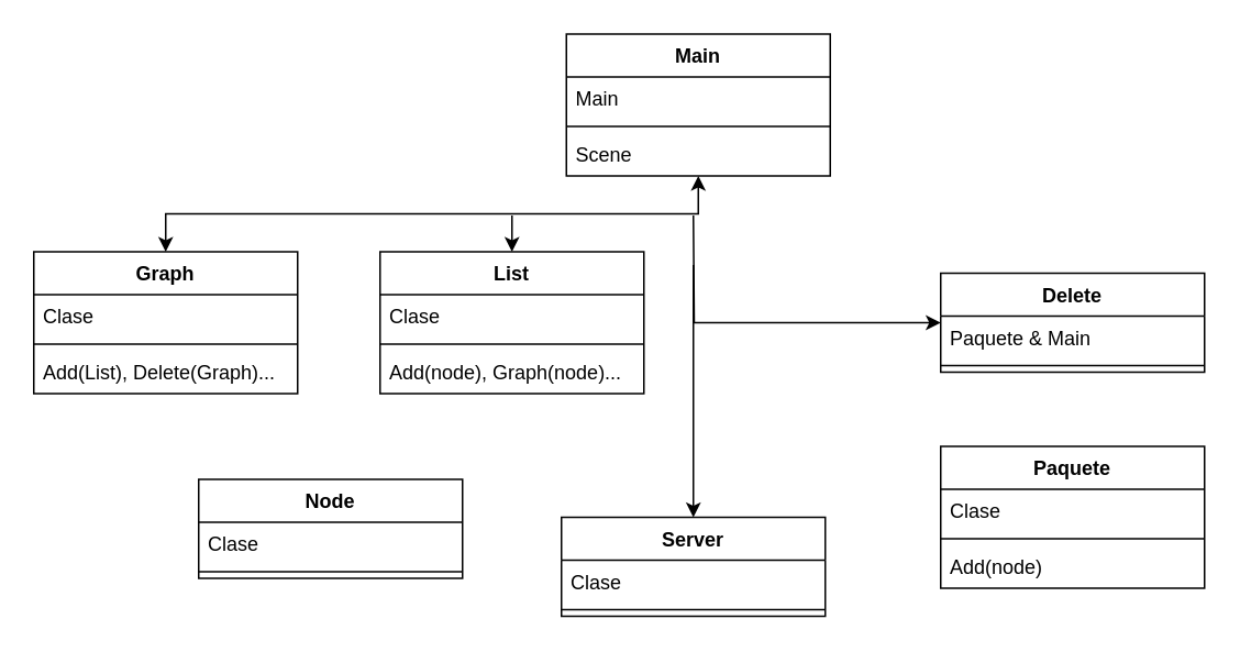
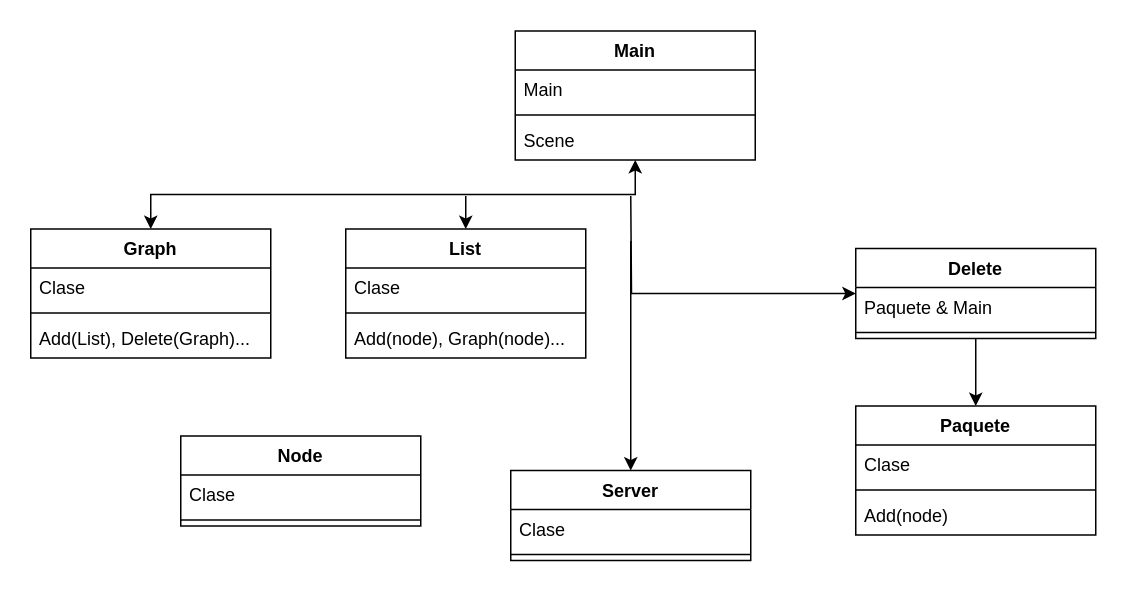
  <mxCell id="0" />
  <mxCell id="1" parent="0" />
  <mxCell id="2" value="Graph" style="swimlane;fontStyle=1;align=center;verticalAlign=top;childLayout=stackLayout;horizontal=1;startSize=26;horizontalStack=0;resizeParent=1;resizeParentMax=0;resizeLast=0;collapsible=1;marginBottom=0;" vertex="1" parent="1"><mxGeometry x="20" y="152" width="160" height="86" as="geometry" /></mxCell>
  <mxCell id="3" value="Clase" style="text;strokeColor=none;fillColor=none;align=left;verticalAlign=top;spacingLeft=4;spacingRight=4;overflow=hidden;rotatable=0;points=[[0,0.5],[1,0.5]];portConstraint=eastwest;" vertex="1" parent="2"><mxGeometry y="26" width="160" height="26" as="geometry" /></mxCell>
  <mxCell id="4" value="" style="line;strokeWidth=1;fillColor=none;align=left;verticalAlign=middle;spacingTop=-1;spacingLeft=3;spacingRight=3;rotatable=0;labelPosition=right;points=[];portConstraint=eastwest;" vertex="1" parent="2"><mxGeometry y="52" width="160" height="8" as="geometry" /></mxCell>
  <mxCell id="5" value="Add(List), Delete(Graph)..." style="text;strokeColor=none;fillColor=none;align=left;verticalAlign=top;spacingLeft=4;spacingRight=4;overflow=hidden;rotatable=0;points=[[0,0.5],[1,0.5]];portConstraint=eastwest;" vertex="1" parent="2"><mxGeometry y="60" width="160" height="26" as="geometry" /></mxCell>
  <mxCell id="6" style="edgeStyle=orthogonalEdgeStyle;rounded=0;orthogonalLoop=1;jettySize=auto;html=1;exitX=0.5;exitY=1;exitDx=0;exitDy=0;entryX=0.5;entryY=0;entryDx=0;entryDy=0;startArrow=classic;startFill=1;" edge="1" parent="1" source="7" target="2"><mxGeometry relative="1" as="geometry" /></mxCell>
  <mxCell id="7" value="Main" style="swimlane;fontStyle=1;align=center;verticalAlign=top;childLayout=stackLayout;horizontal=1;startSize=26;horizontalStack=0;resizeParent=1;resizeParentMax=0;resizeLast=0;collapsible=1;marginBottom=0;" vertex="1" parent="1"><mxGeometry x="343" y="20" width="160" height="86" as="geometry" /></mxCell>
  <mxCell id="8" value="Main" style="text;strokeColor=none;fillColor=none;align=left;verticalAlign=top;spacingLeft=4;spacingRight=4;overflow=hidden;rotatable=0;points=[[0,0.5],[1,0.5]];portConstraint=eastwest;" vertex="1" parent="7"><mxGeometry y="26" width="160" height="26" as="geometry" /></mxCell>
  <mxCell id="9" value="" style="line;strokeWidth=1;fillColor=none;align=left;verticalAlign=middle;spacingTop=-1;spacingLeft=3;spacingRight=3;rotatable=0;labelPosition=right;points=[];portConstraint=eastwest;" vertex="1" parent="7"><mxGeometry y="52" width="160" height="8" as="geometry" /></mxCell>
  <mxCell id="10" value="Scene" style="text;strokeColor=none;fillColor=none;align=left;verticalAlign=top;spacingLeft=4;spacingRight=4;overflow=hidden;rotatable=0;points=[[0,0.5],[1,0.5]];portConstraint=eastwest;" vertex="1" parent="7"><mxGeometry y="60" width="160" height="26" as="geometry" /></mxCell>
  <mxCell id="11" style="edgeStyle=orthogonalEdgeStyle;rounded=0;orthogonalLoop=1;jettySize=auto;html=1;startArrow=classic;startFill=1;endArrow=none;endFill=0;strokeColor=#000000;" edge="1" parent="1" source="13"><mxGeometry relative="1" as="geometry"><mxPoint x="420" y="130" as="targetPoint" /></mxGeometry></mxCell>
+ <mxCell id="12" style="edgeStyle=orthogonalEdgeStyle;rounded=0;orthogonalLoop=1;jettySize=auto;html=1;startArrow=none;startFill=0;endArrow=classic;endFill=1;strokeColor=#000000;" edge="1" parent="1" source="13" target="16"><mxGeometry relative="1" as="geometry" /></mxCell>
  <mxCell id="13" value="Delete" style="swimlane;fontStyle=1;align=center;verticalAlign=top;childLayout=stackLayout;horizontal=1;startSize=26;horizontalStack=0;resizeParent=1;resizeParentMax=0;resizeLast=0;collapsible=1;marginBottom=0;" vertex="1" parent="1"><mxGeometry x="570" y="165" width="160" height="60" as="geometry" /></mxCell>
  <mxCell id="14" value="Paquete &amp; Main " style="text;strokeColor=none;fillColor=none;align=left;verticalAlign=top;spacingLeft=4;spacingRight=4;overflow=hidden;rotatable=0;points=[[0,0.5],[1,0.5]];portConstraint=eastwest;" vertex="1" parent="13"><mxGeometry y="26" width="160" height="26" as="geometry" /></mxCell>
  <mxCell id="15" value="" style="line;strokeWidth=1;fillColor=none;align=left;verticalAlign=middle;spacingTop=-1;spacingLeft=3;spacingRight=3;rotatable=0;labelPosition=right;points=[];portConstraint=eastwest;" vertex="1" parent="13"><mxGeometry y="52" width="160" height="8" as="geometry" /></mxCell>
  <mxCell id="16" value="Paquete" style="swimlane;fontStyle=1;align=center;verticalAlign=top;childLayout=stackLayout;horizontal=1;startSize=26;horizontalStack=0;resizeParent=1;resizeParentMax=0;resizeLast=0;collapsible=1;marginBottom=0;" vertex="1" parent="1"><mxGeometry x="570" y="270" width="160" height="86" as="geometry" /></mxCell>
  <mxCell id="17" value="Clase" style="text;strokeColor=none;fillColor=none;align=left;verticalAlign=top;spacingLeft=4;spacingRight=4;overflow=hidden;rotatable=0;points=[[0,0.5],[1,0.5]];portConstraint=eastwest;" vertex="1" parent="16"><mxGeometry y="26" width="160" height="26" as="geometry" /></mxCell>
  <mxCell id="18" value="" style="line;strokeWidth=1;fillColor=none;align=left;verticalAlign=middle;spacingTop=-1;spacingLeft=3;spacingRight=3;rotatable=0;labelPosition=right;points=[];portConstraint=eastwest;" vertex="1" parent="16"><mxGeometry y="52" width="160" height="8" as="geometry" /></mxCell>
  <mxCell id="19" value="Add(node)" style="text;strokeColor=none;fillColor=none;align=left;verticalAlign=top;spacingLeft=4;spacingRight=4;overflow=hidden;rotatable=0;points=[[0,0.5],[1,0.5]];portConstraint=eastwest;" vertex="1" parent="16"><mxGeometry y="60" width="160" height="26" as="geometry" /></mxCell>
  <mxCell id="20" value="Node" style="swimlane;fontStyle=1;align=center;verticalAlign=top;childLayout=stackLayout;horizontal=1;startSize=26;horizontalStack=0;resizeParent=1;resizeParentMax=0;resizeLast=0;collapsible=1;marginBottom=0;" vertex="1" parent="1"><mxGeometry x="120" y="290" width="160" height="60" as="geometry" /></mxCell>
  <mxCell id="21" value="Clase" style="text;strokeColor=none;fillColor=none;align=left;verticalAlign=top;spacingLeft=4;spacingRight=4;overflow=hidden;rotatable=0;points=[[0,0.5],[1,0.5]];portConstraint=eastwest;" vertex="1" parent="20"><mxGeometry y="26" width="160" height="26" as="geometry" /></mxCell>
  <mxCell id="22" value="" style="line;strokeWidth=1;fillColor=none;align=left;verticalAlign=middle;spacingTop=-1;spacingLeft=3;spacingRight=3;rotatable=0;labelPosition=right;points=[];portConstraint=eastwest;" vertex="1" parent="20"><mxGeometry y="52" width="160" height="8" as="geometry" /></mxCell>
  <mxCell id="23" style="edgeStyle=orthogonalEdgeStyle;rounded=0;orthogonalLoop=1;jettySize=auto;html=1;startArrow=classic;startFill=1;endArrow=none;endFill=0;strokeColor=#000000;" edge="1" parent="1" source="24"><mxGeometry relative="1" as="geometry"><mxPoint x="420" y="160" as="targetPoint" /></mxGeometry></mxCell>
  <mxCell id="24" value="Server" style="swimlane;fontStyle=1;align=center;verticalAlign=top;childLayout=stackLayout;horizontal=1;startSize=26;horizontalStack=0;resizeParent=1;resizeParentMax=0;resizeLast=0;collapsible=1;marginBottom=0;" vertex="1" parent="1"><mxGeometry x="340" y="313" width="160" height="60" as="geometry" /></mxCell>
  <mxCell id="25" value="Clase" style="text;strokeColor=none;fillColor=none;align=left;verticalAlign=top;spacingLeft=4;spacingRight=4;overflow=hidden;rotatable=0;points=[[0,0.5],[1,0.5]];portConstraint=eastwest;" vertex="1" parent="24"><mxGeometry y="26" width="160" height="26" as="geometry" /></mxCell>
  <mxCell id="26" value="" style="line;strokeWidth=1;fillColor=none;align=left;verticalAlign=middle;spacingTop=-1;spacingLeft=3;spacingRight=3;rotatable=0;labelPosition=right;points=[];portConstraint=eastwest;" vertex="1" parent="24"><mxGeometry y="52" width="160" height="8" as="geometry" /></mxCell>
  <mxCell id="27" style="edgeStyle=orthogonalEdgeStyle;rounded=0;orthogonalLoop=1;jettySize=auto;html=1;startArrow=classic;startFill=1;strokeColor=#000000;endArrow=none;endFill=0;" edge="1" parent="1" source="28"><mxGeometry relative="1" as="geometry"><mxPoint x="310" y="130" as="targetPoint" /></mxGeometry></mxCell>
  <mxCell id="28" value="List" style="swimlane;fontStyle=1;align=center;verticalAlign=top;childLayout=stackLayout;horizontal=1;startSize=26;horizontalStack=0;resizeParent=1;resizeParentMax=0;resizeLast=0;collapsible=1;marginBottom=0;" vertex="1" parent="1"><mxGeometry x="230" y="152" width="160" height="86" as="geometry" /></mxCell>
  <mxCell id="29" value="Clase" style="text;strokeColor=none;fillColor=none;align=left;verticalAlign=top;spacingLeft=4;spacingRight=4;overflow=hidden;rotatable=0;points=[[0,0.5],[1,0.5]];portConstraint=eastwest;" vertex="1" parent="28"><mxGeometry y="26" width="160" height="26" as="geometry" /></mxCell>
  <mxCell id="30" value="" style="line;strokeWidth=1;fillColor=none;align=left;verticalAlign=middle;spacingTop=-1;spacingLeft=3;spacingRight=3;rotatable=0;labelPosition=right;points=[];portConstraint=eastwest;" vertex="1" parent="28"><mxGeometry y="52" width="160" height="8" as="geometry" /></mxCell>
  <mxCell id="31" value="Add(node), Graph(node)..." style="text;strokeColor=none;fillColor=none;align=left;verticalAlign=top;spacingLeft=4;spacingRight=4;overflow=hidden;rotatable=0;points=[[0,0.5],[1,0.5]];portConstraint=eastwest;" vertex="1" parent="28"><mxGeometry y="60" width="160" height="26" as="geometry" /></mxCell>
